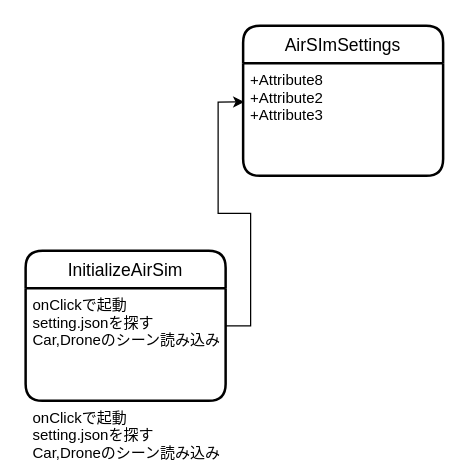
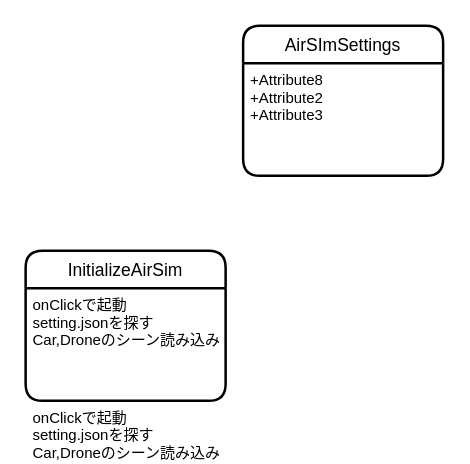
  <mxCell id="0" />
  <mxCell id="1" parent="0" />
- <mxCell id="2" style="edgeStyle=orthogonalEdgeStyle;rounded=0;orthogonalLoop=1;jettySize=auto;html=1;entryX=0.006;entryY=0.344;entryDx=0;entryDy=0;entryPerimeter=0;" edge="1" parent="1" source="3" target="7"><mxGeometry relative="1" as="geometry" /></mxCell>
  <mxCell id="3" value="InitializeAirSim" style="swimlane;childLayout=stackLayout;horizontal=1;startSize=30;horizontalStack=0;rounded=1;fontSize=14;fontStyle=0;strokeWidth=2;resizeParent=0;resizeLast=1;shadow=0;dashed=0;align=center;" vertex="1" parent="1"><mxGeometry x="20" y="200" width="160" height="120" as="geometry" /></mxCell>
  <mxCell id="4" value="onClickで起動&#10;setting.jsonを探す&#10;Car,Droneのシーン読み込み" style="align=left;strokeColor=none;fillColor=none;spacingLeft=4;fontSize=12;verticalAlign=top;resizable=0;rotatable=0;part=1;" vertex="1" parent="3"><mxGeometry y="30" width="160" height="90" as="geometry" /></mxCell>
  <mxCell id="5" value="onClickで起動&#10;setting.jsonを探す&#10;Car,Droneのシーン読み込み" style="align=left;strokeColor=none;fillColor=none;spacingLeft=4;fontSize=12;verticalAlign=top;resizable=0;rotatable=0;part=1;" vertex="1" parent="3"><mxGeometry y="120" width="160" as="geometry" /></mxCell>
  <mxCell id="6" value="AirSImSettings" style="swimlane;childLayout=stackLayout;horizontal=1;startSize=30;horizontalStack=0;rounded=1;fontSize=14;fontStyle=0;strokeWidth=2;resizeParent=0;resizeLast=1;shadow=0;dashed=0;align=center;" vertex="1" parent="1"><mxGeometry x="194" y="20" width="160" height="120" as="geometry" /></mxCell>
  <mxCell id="7" value="+Attribute8&#10;+Attribute2&#10;+Attribute3" style="align=left;strokeColor=none;fillColor=none;spacingLeft=4;fontSize=12;verticalAlign=top;resizable=0;rotatable=0;part=1;" vertex="1" parent="6"><mxGeometry y="30" width="160" height="90" as="geometry" /></mxCell>
